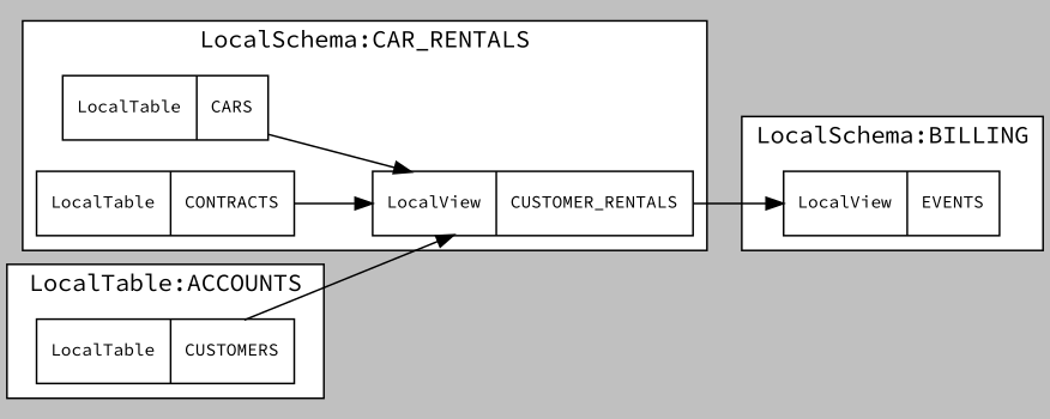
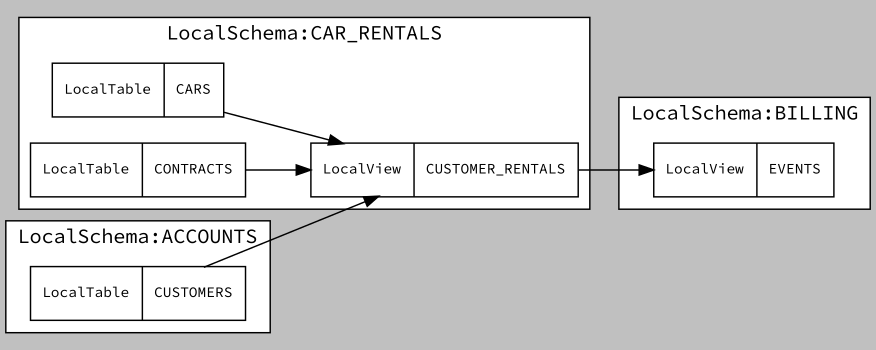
  digraph {
    bgcolor=gray
    rankdir=LR
    fontname="Source Code Pro"
    node [fillcolor=white fontsize=10.0 shape=record style=filled fontname="Source Code Pro"]
    edge [fontsize=10.0 fontname="Source Code Pro"]
    n1 [label="{LocalTable|CARS}"]
    n2 [label="{LocalTable|CONTRACTS}"]
    n3 [label="{LocalView|CUSTOMER_RENTALS}"]
    n4 [label="{LocalTable|CUSTOMERS}"]
    n5 [label="{LocalView|EVENTS}"]
    subgraph cluster_1 {
      bgcolor=white
      label="LocalSchema:CAR_RENTALS"
      n1
      n2
      n3
    }
    subgraph cluster_2 {
      bgcolor=white
-     label="LocalTable:ACCOUNTS"
+     label="LocalSchema:ACCOUNTS"
      n4
    }
    subgraph cluster_3 {
      bgcolor=white
      label="LocalSchema:BILLING"
      n5
    }
    n1 -> n3
    n2 -> n3
    n3 -> n5
    n4 -> n3
  }
